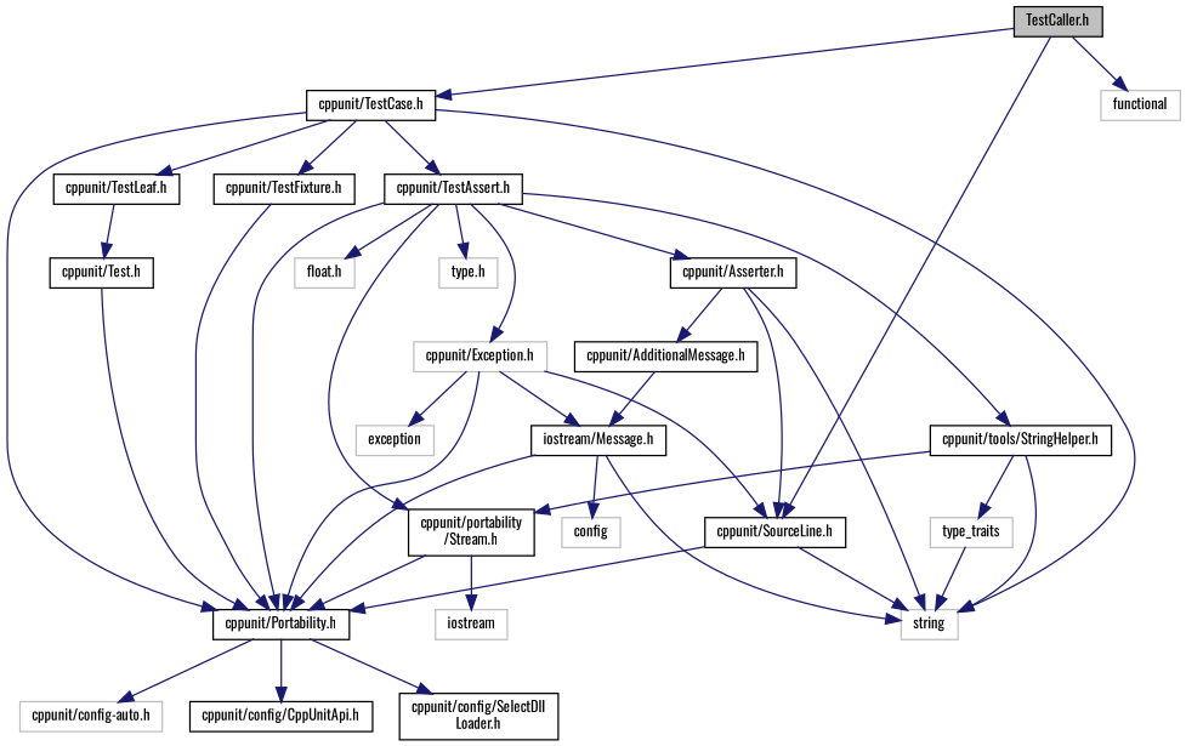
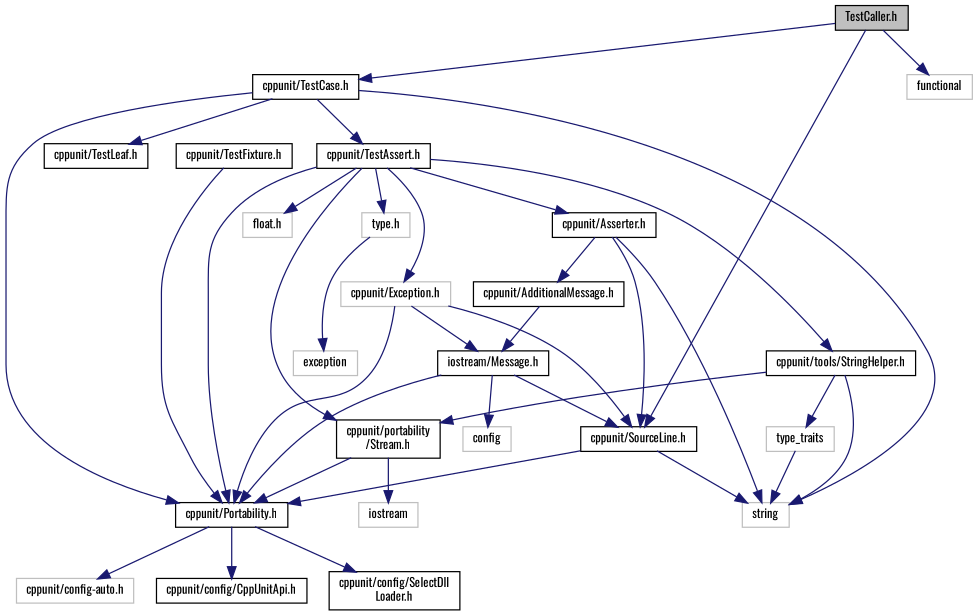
  digraph {
    fontname=Oswald
    node [color=black fillcolor=white fontname=Oswald fontsize=10 shape=record style=filled]
    edge [color=midnightblue fontname=Oswald fontsize=10 labelfontname=Helvetica labelfontsize=10 style=solid]
    n1 [fillcolor=grey75 fontcolor=black height=0.2 label="TestCaller.h" width=0.4]
    n2 [height=0.2 label="cppunit/TestCase.h" width=0.4]
    n3 [color=grey75 height=0.2 label=functional width=0.4]
    n4 [height=0.2 label="cppunit/SourceLine.h" width=0.4]
    n5 [color=grey75 height=0.2 label="cppunit/Exception.h" width=0.4]
    n6 [height=0.2 label="cppunit/Portability.h" width=0.4]
    n7 [height=0.2 label="iostream/Message.h" width=0.4]
    n8 [color=grey75 height=0.2 label=exception width=0.4]
    n9 [color=grey75 height=0.2 label=string width=0.4]
    n10 [height=0.2 label="cppunit/TestLeaf.h" width=0.4]
    n11 [height=0.2 label="cppunit/TestAssert.h" width=0.4]
    n12 [height=0.2 label="cppunit/TestFixture.h" width=0.4]
    n13 [color=grey75 height=0.2 label="cppunit/config-auto.h" width=0.4]
    n14 [height=0.2 label="cppunit/config/CppUnitApi.h" width=0.4]
    n15 [height=0.2 label="cppunit/config/SelectDll\lLoader.h" width=0.4]
    n16 [color=grey75 height=0.2 label=config width=0.4]
-   n17 [height=0.2 label="cppunit/Test.h" width=0.4]
    n18 [height=0.2 label="cppunit/Asserter.h" width=0.4]
    n19 [height=0.2 label="cppunit/portability\l/Stream.h" width=0.4]
    n20 [height=0.2 label="cppunit/tools/StringHelper.h" width=0.4]
    n21 [color=grey75 height=0.2 label="type.h" width=0.4]
    n22 [color=grey75 height=0.2 label="float.h" width=0.4]
    n23 [height=0.2 label="cppunit/AdditionalMessage.h" width=0.4]
    n24 [color=grey75 height=0.2 label=iostream width=0.4]
    n25 [color=grey75 height=0.2 label=type_traits width=0.4]
    n1 -> n2
    n1 -> n3
    n1 -> n4
    n2 -> n6
    n2 -> n9
    n2 -> n10
    n2 -> n11
-   n2 -> n12
    n4 -> n6
    n4 -> n9
    n5 -> n4
    n5 -> n6
    n5 -> n7
-   n5 -> n8
+   n21 -> n8
    n6 -> n13
    n6 -> n14
    n6 -> n15
    n7 -> n6
-   n7 -> n9
+   n7 -> n4
    n7 -> n16
-   n10 -> n17
    n11 -> n5
    n11 -> n6
    n11 -> n18
    n11 -> n19
    n11 -> n20
    n11 -> n21
    n11 -> n22
    n12 -> n6
-   n17 -> n6
    n18 -> n4
    n18 -> n9
    n18 -> n23
    n19 -> n6
    n19 -> n24
    n20 -> n9
    n20 -> n19
    n20 -> n25
    n23 -> n7
    n25 -> n9
  }
